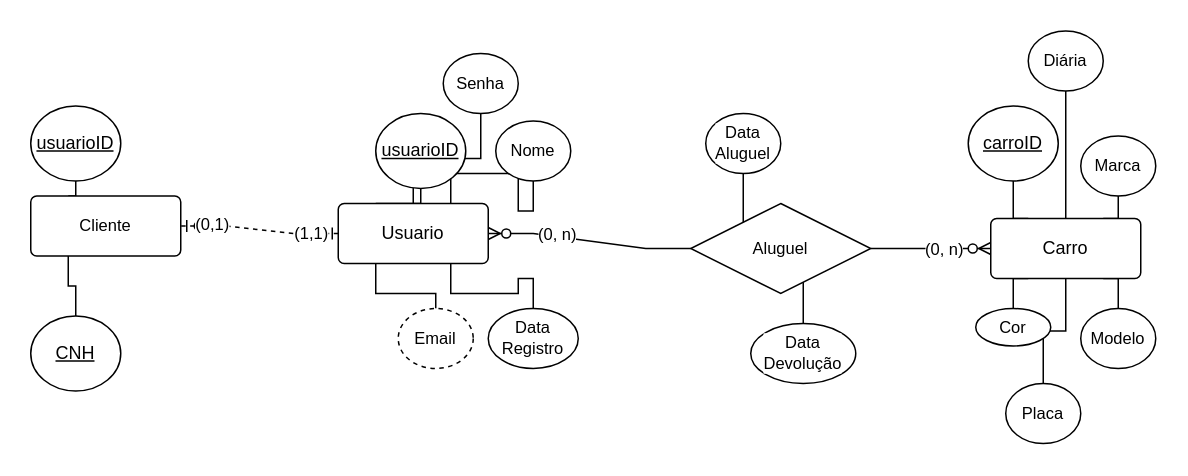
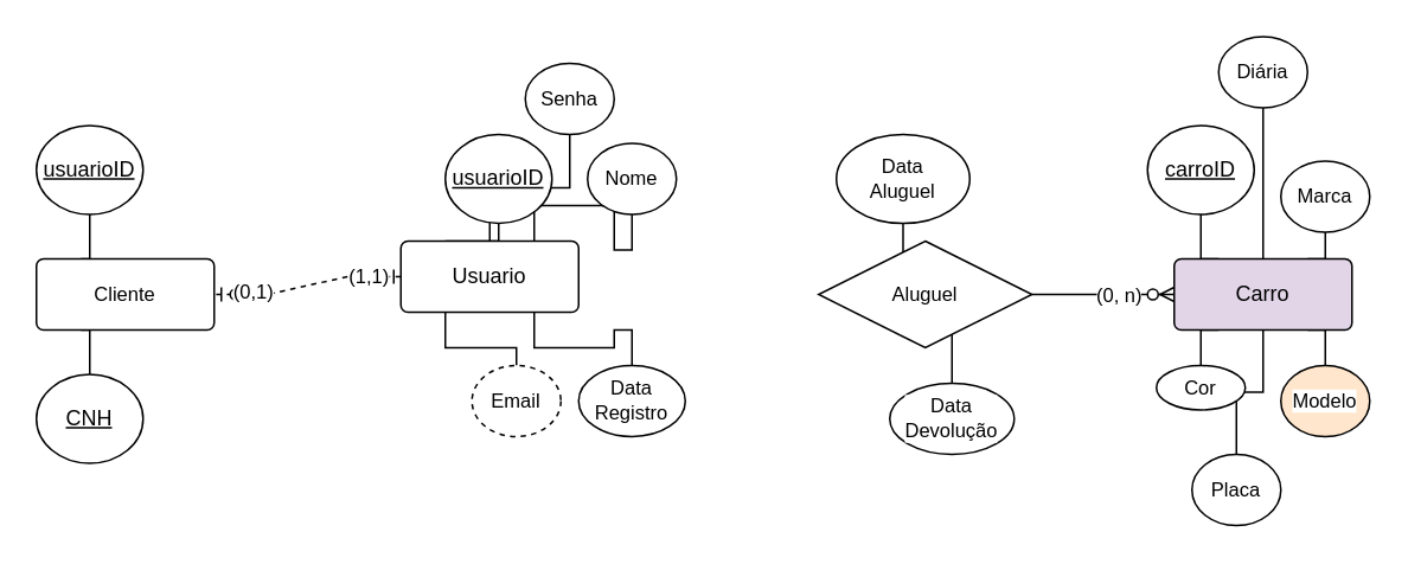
  <mxCell id="0" />
  <mxCell id="1" parent="0" />
  <mxCell id="2" style="edgeStyle=orthogonalEdgeStyle;rounded=0;orthogonalLoop=1;jettySize=auto;html=1;exitX=0.25;exitY=0;exitDx=0;exitDy=0;entryX=0.5;entryY=1;entryDx=0;entryDy=0;endArrow=none;startFill=0;" edge="1" parent="1" source="7" target="15"><mxGeometry relative="1" as="geometry" /></mxCell>
  <mxCell id="3" style="edgeStyle=orthogonalEdgeStyle;shape=connector;rounded=0;orthogonalLoop=1;jettySize=auto;html=1;exitX=0.75;exitY=0;exitDx=0;exitDy=0;entryX=0.5;entryY=1;entryDx=0;entryDy=0;strokeColor=default;align=center;verticalAlign=middle;fontFamily=Helvetica;fontSize=11;fontColor=default;labelBackgroundColor=default;startFill=0;endArrow=none;" edge="1" parent="1" source="7" target="19"><mxGeometry relative="1" as="geometry" /></mxCell>
  <mxCell id="4" style="edgeStyle=orthogonalEdgeStyle;shape=connector;rounded=0;orthogonalLoop=1;jettySize=auto;html=1;exitX=0.25;exitY=1;exitDx=0;exitDy=0;entryX=0.5;entryY=0;entryDx=0;entryDy=0;strokeColor=default;align=center;verticalAlign=middle;fontFamily=Helvetica;fontSize=11;fontColor=default;labelBackgroundColor=default;startFill=0;endArrow=none;" edge="1" parent="1" source="7" target="20"><mxGeometry relative="1" as="geometry" /></mxCell>
  <mxCell id="5" style="edgeStyle=orthogonalEdgeStyle;shape=connector;rounded=0;orthogonalLoop=1;jettySize=auto;html=1;exitX=0.5;exitY=0;exitDx=0;exitDy=0;entryX=0.5;entryY=1;entryDx=0;entryDy=0;strokeColor=default;align=center;verticalAlign=middle;fontFamily=Helvetica;fontSize=11;fontColor=default;labelBackgroundColor=default;startFill=0;endArrow=none;" edge="1" parent="1" source="7" target="33"><mxGeometry relative="1" as="geometry" /></mxCell>
  <mxCell id="6" style="edgeStyle=orthogonalEdgeStyle;shape=connector;rounded=0;orthogonalLoop=1;jettySize=auto;html=1;exitX=0.75;exitY=1;exitDx=0;exitDy=0;entryX=0.5;entryY=0;entryDx=0;entryDy=0;strokeColor=default;align=center;verticalAlign=middle;fontFamily=Helvetica;fontSize=11;fontColor=default;labelBackgroundColor=default;startFill=0;endArrow=none;" edge="1" parent="1" source="7" target="21"><mxGeometry relative="1" as="geometry" /></mxCell>
  <mxCell id="7" value="Usuario" style="rounded=1;arcSize=10;whiteSpace=wrap;html=1;align=center;" vertex="1" parent="1"><mxGeometry x="225" y="135" width="100" height="40" as="geometry" /></mxCell>
  <mxCell id="8" style="edgeStyle=orthogonalEdgeStyle;shape=connector;rounded=0;orthogonalLoop=1;jettySize=auto;html=1;exitX=0.25;exitY=0;exitDx=0;exitDy=0;entryX=0.5;entryY=1;entryDx=0;entryDy=0;strokeColor=default;align=center;verticalAlign=middle;fontFamily=Helvetica;fontSize=11;fontColor=default;labelBackgroundColor=default;startFill=0;endArrow=none;" edge="1" parent="1" source="14" target="29"><mxGeometry relative="1" as="geometry" /></mxCell>
  <mxCell id="9" style="edgeStyle=orthogonalEdgeStyle;shape=connector;rounded=0;orthogonalLoop=1;jettySize=auto;html=1;exitX=0.75;exitY=0;exitDx=0;exitDy=0;entryX=0.5;entryY=1;entryDx=0;entryDy=0;strokeColor=default;align=center;verticalAlign=middle;fontFamily=Helvetica;fontSize=11;fontColor=default;labelBackgroundColor=default;startFill=0;endArrow=none;" edge="1" parent="1" source="14" target="28"><mxGeometry relative="1" as="geometry" /></mxCell>
  <mxCell id="10" style="edgeStyle=orthogonalEdgeStyle;shape=connector;rounded=0;orthogonalLoop=1;jettySize=auto;html=1;exitX=0.25;exitY=1;exitDx=0;exitDy=0;entryX=0.5;entryY=0;entryDx=0;entryDy=0;strokeColor=default;align=center;verticalAlign=middle;fontFamily=Helvetica;fontSize=11;fontColor=default;labelBackgroundColor=default;startFill=0;endArrow=none;" edge="1" parent="1" source="14" target="30"><mxGeometry relative="1" as="geometry" /></mxCell>
  <mxCell id="11" style="edgeStyle=orthogonalEdgeStyle;shape=connector;rounded=0;orthogonalLoop=1;jettySize=auto;html=1;exitX=0.75;exitY=1;exitDx=0;exitDy=0;entryX=0.5;entryY=0;entryDx=0;entryDy=0;strokeColor=default;align=center;verticalAlign=middle;fontFamily=Helvetica;fontSize=11;fontColor=default;labelBackgroundColor=default;startFill=0;endArrow=none;" edge="1" parent="1" source="14" target="31"><mxGeometry relative="1" as="geometry" /></mxCell>
  <mxCell id="12" style="edgeStyle=orthogonalEdgeStyle;shape=connector;rounded=0;orthogonalLoop=1;jettySize=auto;html=1;exitX=0.5;exitY=1;exitDx=0;exitDy=0;entryX=0.5;entryY=0;entryDx=0;entryDy=0;strokeColor=default;align=center;verticalAlign=middle;fontFamily=Helvetica;fontSize=11;fontColor=default;labelBackgroundColor=default;startFill=0;endArrow=none;" edge="1" parent="1" source="14" target="32"><mxGeometry relative="1" as="geometry" /></mxCell>
  <mxCell id="13" style="edgeStyle=orthogonalEdgeStyle;shape=connector;rounded=0;orthogonalLoop=1;jettySize=auto;html=1;exitX=0.5;exitY=0;exitDx=0;exitDy=0;entryX=0.5;entryY=1;entryDx=0;entryDy=0;strokeColor=default;align=center;verticalAlign=middle;fontFamily=Helvetica;fontSize=11;fontColor=default;labelBackgroundColor=default;startFill=0;endArrow=none;" edge="1" parent="1" source="14" target="42"><mxGeometry relative="1" as="geometry" /></mxCell>
- <mxCell id="14" value="Carro" style="rounded=1;arcSize=10;whiteSpace=wrap;html=1;align=center;" vertex="1" parent="1"><mxGeometry x="660" y="145" width="100" height="40" as="geometry" /></mxCell>
+ <mxCell id="14" value="Carro" style="rounded=1;arcSize=10;whiteSpace=wrap;html=1;align=center;fillColor=#e1d5e7;" vertex="1" parent="1"><mxGeometry x="660" y="145" width="100" height="40" as="geometry" /></mxCell>
  <mxCell id="15" value="usuarioID" style="ellipse;whiteSpace=wrap;html=1;align=center;fontStyle=4;" vertex="1" parent="1"><mxGeometry x="250" y="75" width="60" height="50" as="geometry" /></mxCell>
  <mxCell id="16" style="edgeStyle=orthogonalEdgeStyle;shape=connector;rounded=0;orthogonalLoop=1;jettySize=auto;html=1;exitX=0;exitY=0;exitDx=0;exitDy=0;entryX=0.5;entryY=1;entryDx=0;entryDy=0;strokeColor=default;align=center;verticalAlign=middle;fontFamily=Helvetica;fontSize=11;fontColor=default;labelBackgroundColor=default;startFill=0;endArrow=none;" edge="1" parent="1" source="18" target="22"><mxGeometry relative="1" as="geometry" /></mxCell>
  <mxCell id="17" style="edgeStyle=orthogonalEdgeStyle;shape=connector;rounded=0;orthogonalLoop=1;jettySize=auto;html=1;exitX=1;exitY=1;exitDx=0;exitDy=0;entryX=0.5;entryY=0;entryDx=0;entryDy=0;strokeColor=default;align=center;verticalAlign=middle;fontFamily=Helvetica;fontSize=11;fontColor=default;labelBackgroundColor=default;startFill=0;endArrow=none;" edge="1" parent="1" source="18" target="23"><mxGeometry relative="1" as="geometry" /></mxCell>
  <mxCell id="18" value="Aluguel" style="shape=rhombus;perimeter=rhombusPerimeter;whiteSpace=wrap;html=1;align=center;fontFamily=Helvetica;fontSize=11;fontColor=default;labelBackgroundColor=default;" vertex="1" parent="1"><mxGeometry x="460" y="135" width="120" height="60" as="geometry" /></mxCell>
  <mxCell id="19" value="Nome" style="ellipse;whiteSpace=wrap;html=1;align=center;fontFamily=Helvetica;fontSize=11;fontColor=default;labelBackgroundColor=default;" vertex="1" parent="1"><mxGeometry x="330" y="80" width="50" height="40" as="geometry" /></mxCell>
  <mxCell id="20" value="Email" style="ellipse;whiteSpace=wrap;html=1;align=center;fontFamily=Helvetica;fontSize=11;fontColor=default;labelBackgroundColor=default;dashed=1;" vertex="1" parent="1"><mxGeometry x="265" y="205" width="50" height="40" as="geometry" /></mxCell>
  <mxCell id="21" value="Data&lt;div&gt;Registro&lt;/div&gt;" style="ellipse;whiteSpace=wrap;html=1;align=center;fontFamily=Helvetica;fontSize=11;fontColor=default;labelBackgroundColor=default;" vertex="1" parent="1"><mxGeometry x="325" y="205" width="60" height="40" as="geometry" /></mxCell>
- <mxCell id="22" value="Data&lt;div&gt;Aluguel&lt;/div&gt;" style="ellipse;whiteSpace=wrap;html=1;align=center;fontFamily=Helvetica;fontSize=11;fontColor=default;labelBackgroundColor=default;" vertex="1" parent="1"><mxGeometry x="470" y="75" width="50" height="40" as="geometry" /></mxCell>
+ <mxCell id="22" value="Data&lt;div&gt;Aluguel&lt;/div&gt;" style="ellipse;whiteSpace=wrap;html=1;align=center;fontFamily=Helvetica;fontSize=11;fontColor=default;labelBackgroundColor=default;" vertex="1" parent="1"><mxGeometry x="470" y="75" width="75" height="50" as="geometry" /></mxCell>
  <mxCell id="23" value="Data&lt;div&gt;Devolução&lt;/div&gt;" style="ellipse;whiteSpace=wrap;html=1;align=center;fontFamily=Helvetica;fontSize=11;fontColor=default;labelBackgroundColor=default;" vertex="1" parent="1"><mxGeometry x="500" y="215" width="70" height="40" as="geometry" /></mxCell>
  <mxCell id="24" value="" style="edgeStyle=entityRelationEdgeStyle;fontSize=12;html=1;endArrow=ERzeroToMany;endFill=1;rounded=0;strokeColor=default;align=center;verticalAlign=middle;fontFamily=Helvetica;fontColor=default;labelBackgroundColor=default;entryX=0;entryY=0.5;entryDx=0;entryDy=0;exitX=1;exitY=0.5;exitDx=0;exitDy=0;" edge="1" parent="1" source="18" target="14"><mxGeometry width="100" height="100" relative="1" as="geometry"><mxPoint x="390" y="215" as="sourcePoint" /><mxPoint x="490" y="115" as="targetPoint" /></mxGeometry></mxCell>
  <mxCell id="25" value="(0, n)" style="edgeLabel;html=1;align=center;verticalAlign=middle;resizable=0;points=[];fontFamily=Helvetica;fontSize=11;fontColor=default;labelBackgroundColor=default;" vertex="1" connectable="0" parent="24"><mxGeometry x="0.3" y="1" relative="1" as="geometry"><mxPoint x="-4" y="1" as="offset" /></mxGeometry></mxCell>
- <mxCell id="26" value="" style="edgeStyle=entityRelationEdgeStyle;fontSize=12;html=1;endArrow=ERzeroToMany;endFill=1;rounded=0;strokeColor=default;align=center;verticalAlign=middle;fontFamily=Helvetica;fontColor=default;labelBackgroundColor=default;entryX=1;entryY=0.5;entryDx=0;entryDy=0;exitX=0;exitY=0.5;exitDx=0;exitDy=0;" edge="1" parent="1" source="18" target="7"><mxGeometry width="100" height="100" relative="1" as="geometry"><mxPoint x="390" y="215" as="sourcePoint" /><mxPoint x="490" y="115" as="targetPoint" /></mxGeometry></mxCell>
- <mxCell id="27" value="(0, n)" style="edgeLabel;html=1;align=center;verticalAlign=middle;resizable=0;points=[];fontFamily=Helvetica;fontSize=11;fontColor=default;labelBackgroundColor=default;" vertex="1" connectable="0" parent="26"><mxGeometry x="0.378" y="1" relative="1" as="geometry"><mxPoint x="3" y="-2" as="offset" /></mxGeometry></mxCell>
  <mxCell id="28" value="Marca" style="ellipse;whiteSpace=wrap;html=1;align=center;fontFamily=Helvetica;fontSize=11;fontColor=default;labelBackgroundColor=default;" vertex="1" parent="1"><mxGeometry x="720" y="90" width="50" height="40" as="geometry" /></mxCell>
  <mxCell id="29" value="carroID" style="ellipse;whiteSpace=wrap;html=1;align=center;fontStyle=4;" vertex="1" parent="1"><mxGeometry x="645" y="70" width="60" height="50" as="geometry" /></mxCell>
  <mxCell id="30" value="Cor" style="ellipse;whiteSpace=wrap;html=1;align=center;fontFamily=Helvetica;fontSize=11;fontColor=default;labelBackgroundColor=default;" vertex="1" parent="1"><mxGeometry x="650" y="205" width="50" height="25" as="geometry" /></mxCell>
- <mxCell id="31" value="Modelo" style="ellipse;whiteSpace=wrap;html=1;align=center;fontFamily=Helvetica;fontSize=11;fontColor=default;labelBackgroundColor=default;" vertex="1" parent="1"><mxGeometry x="720" y="205" width="50" height="40" as="geometry" /></mxCell>
+ <mxCell id="31" value="Modelo" style="ellipse;whiteSpace=wrap;html=1;align=center;fontFamily=Helvetica;fontSize=11;fontColor=default;labelBackgroundColor=default;fillColor=#ffe6cc;" vertex="1" parent="1"><mxGeometry x="720" y="205" width="50" height="40" as="geometry" /></mxCell>
  <mxCell id="32" value="Placa" style="ellipse;whiteSpace=wrap;html=1;align=center;fontFamily=Helvetica;fontSize=11;fontColor=default;labelBackgroundColor=default;" vertex="1" parent="1"><mxGeometry x="670" y="255" width="50" height="40" as="geometry" /></mxCell>
  <mxCell id="33" value="Senha" style="ellipse;whiteSpace=wrap;html=1;align=center;fontFamily=Helvetica;fontSize=11;fontColor=default;labelBackgroundColor=default;" vertex="1" parent="1"><mxGeometry x="295" y="35" width="50" height="40" as="geometry" /></mxCell>
  <mxCell id="34" style="edgeStyle=orthogonalEdgeStyle;shape=connector;rounded=0;orthogonalLoop=1;jettySize=auto;html=1;exitX=0.25;exitY=0;exitDx=0;exitDy=0;entryX=0.5;entryY=1;entryDx=0;entryDy=0;strokeColor=default;align=center;verticalAlign=middle;fontFamily=Helvetica;fontSize=11;fontColor=default;labelBackgroundColor=default;startFill=0;endArrow=none;" edge="1" parent="1" source="36" target="41"><mxGeometry relative="1" as="geometry" /></mxCell>
  <mxCell id="35" style="edgeStyle=orthogonalEdgeStyle;shape=connector;rounded=0;orthogonalLoop=1;jettySize=auto;html=1;exitX=0.25;exitY=1;exitDx=0;exitDy=0;entryX=0.5;entryY=0;entryDx=0;entryDy=0;strokeColor=default;align=center;verticalAlign=middle;fontFamily=Helvetica;fontSize=11;fontColor=default;labelBackgroundColor=default;startFill=0;endArrow=none;" edge="1" parent="1" source="36" target="40"><mxGeometry relative="1" as="geometry" /></mxCell>
- <mxCell id="36" value="Cliente" style="rounded=1;arcSize=10;whiteSpace=wrap;html=1;align=center;fontFamily=Helvetica;fontSize=11;fontColor=default;labelBackgroundColor=default;" vertex="1" parent="1"><mxGeometry x="20" y="130" width="100" height="40" as="geometry" /></mxCell>
+ <mxCell id="36" value="Cliente" style="rounded=1;arcSize=10;whiteSpace=wrap;html=1;align=center;fontFamily=Helvetica;fontSize=11;fontColor=default;labelBackgroundColor=default;" vertex="1" parent="1"><mxGeometry x="20" y="145" width="100" height="40" as="geometry" /></mxCell>
  <mxCell id="37" value="" style="edgeStyle=entityRelationEdgeStyle;fontSize=12;html=1;endArrow=ERzeroToOne;startArrow=ERmandOne;rounded=0;strokeColor=default;align=center;verticalAlign=middle;fontFamily=Helvetica;fontColor=default;labelBackgroundColor=default;exitX=0;exitY=0.5;exitDx=0;exitDy=0;dashed=1;entryX=1;entryY=0.5;entryDx=0;entryDy=0;" edge="1" parent="1" source="7" target="36"><mxGeometry width="100" height="100" relative="1" as="geometry"><mxPoint x="230" y="260" as="sourcePoint" /><mxPoint x="190" y="120" as="targetPoint" /></mxGeometry></mxCell>
  <mxCell id="38" value="(0,1)" style="edgeLabel;html=1;align=center;verticalAlign=middle;resizable=0;points=[];fontFamily=Helvetica;fontSize=11;fontColor=default;labelBackgroundColor=default;" vertex="1" connectable="0" parent="37"><mxGeometry x="0.608" y="2" relative="1" as="geometry"><mxPoint y="-4" as="offset" /></mxGeometry></mxCell>
  <mxCell id="39" value="(1,1)" style="edgeLabel;html=1;align=center;verticalAlign=middle;resizable=0;points=[];fontFamily=Helvetica;fontSize=11;fontColor=default;labelBackgroundColor=default;" vertex="1" connectable="0" parent="37"><mxGeometry x="-0.643" y="-1" relative="1" as="geometry"><mxPoint as="offset" /></mxGeometry></mxCell>
  <mxCell id="40" value="CNH" style="ellipse;whiteSpace=wrap;html=1;align=center;fontStyle=4;" vertex="1" parent="1"><mxGeometry x="20" y="210" width="60" height="50" as="geometry" /></mxCell>
  <mxCell id="41" value="usuarioID" style="ellipse;whiteSpace=wrap;html=1;align=center;fontStyle=4;" vertex="1" parent="1"><mxGeometry x="20" y="70" width="60" height="50" as="geometry" /></mxCell>
  <mxCell id="42" value="Diária" style="ellipse;whiteSpace=wrap;html=1;align=center;fontFamily=Helvetica;fontSize=11;fontColor=default;labelBackgroundColor=default;" vertex="1" parent="1"><mxGeometry x="685" y="20" width="50" height="40" as="geometry" /></mxCell>
